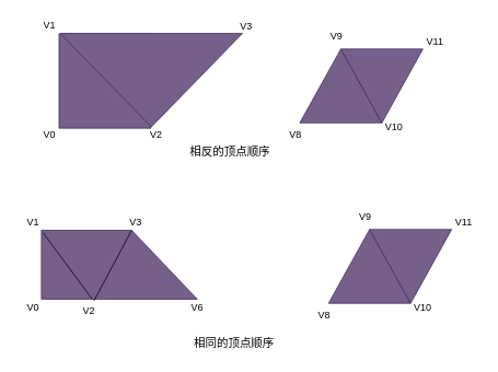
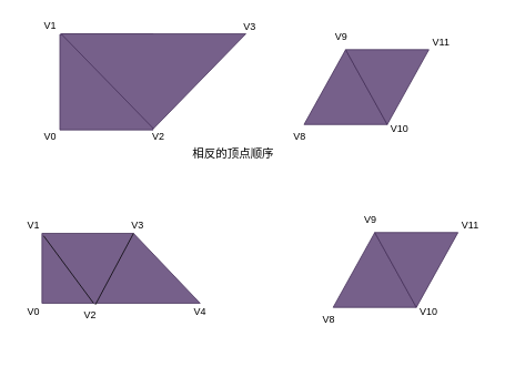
  <mxCell id="0" />
  <mxCell id="1" parent="0" />
  <mxCell id="2" value="" style="triangle;whiteSpace=wrap;html=1;rotation=-90;fillColor=#76608a;strokeColor=#432D57;fontColor=#ffffff;" vertex="1" parent="1"><mxGeometry x="370" y="54" width="90" height="100" as="geometry" /></mxCell>
  <mxCell id="3" value="" style="triangle;whiteSpace=wrap;html=1;rotation=90;fillColor=#76608a;strokeColor=#432D57;fontColor=#ffffff;" vertex="1" parent="1"><mxGeometry x="420" y="54" width="90" height="100" as="geometry" /></mxCell>
  <mxCell id="4" value="" style="shape=manualInput;whiteSpace=wrap;html=1;rotation=-90;direction=west;size=0;fillColor=#76608a;strokeColor=#432D57;fontColor=#ffffff;" vertex="1" parent="1"><mxGeometry x="70" y="42" width="115" height="112" as="geometry" /></mxCell>
  <mxCell id="5" value="" style="triangle;whiteSpace=wrap;html=1;rotation=0;direction=south;fillColor=#76608a;strokeColor=#432D57;fontColor=#ffffff;" vertex="1" parent="1"><mxGeometry x="73" y="40" width="222" height="114" as="geometry" /></mxCell>
  <mxCell id="6" value="V0" style="text;html=1;strokeColor=none;fillColor=none;align=center;verticalAlign=middle;whiteSpace=wrap;rounded=0;" vertex="1" parent="1"><mxGeometry x="40" y="154" width="40" height="20" as="geometry" /></mxCell>
  <mxCell id="7" value="V1" style="text;html=1;strokeColor=none;fillColor=none;align=center;verticalAlign=middle;whiteSpace=wrap;rounded=0;" vertex="1" parent="1"><mxGeometry x="40" y="20" width="40" height="20" as="geometry" /></mxCell>
  <mxCell id="8" value="V3" style="text;html=1;strokeColor=none;fillColor=none;align=center;verticalAlign=middle;whiteSpace=wrap;rounded=0;" vertex="1" parent="1"><mxGeometry x="280" y="22" width="40" height="20" as="geometry" /></mxCell>
  <mxCell id="9" value="V2" style="text;html=1;strokeColor=none;fillColor=none;align=center;verticalAlign=middle;whiteSpace=wrap;rounded=0;" vertex="1" parent="1"><mxGeometry x="170" y="154" width="40" height="20" as="geometry" /></mxCell>
  <mxCell id="10" value="V8" style="text;html=1;strokeColor=none;fillColor=none;align=center;verticalAlign=middle;whiteSpace=wrap;rounded=0;" vertex="1" parent="1"><mxGeometry x="340" y="154" width="40" height="20" as="geometry" /></mxCell>
  <mxCell id="11" value="V10" style="text;html=1;strokeColor=none;fillColor=none;align=center;verticalAlign=middle;whiteSpace=wrap;rounded=0;" vertex="1" parent="1"><mxGeometry x="460" y="144" width="40" height="20" as="geometry" /></mxCell>
  <mxCell id="12" value="V11" style="text;html=1;strokeColor=none;fillColor=none;align=center;verticalAlign=middle;whiteSpace=wrap;rounded=0;" vertex="1" parent="1"><mxGeometry x="510" y="40" width="40" height="20" as="geometry" /></mxCell>
  <mxCell id="13" value="V9" style="text;html=1;strokeColor=none;fillColor=none;align=center;verticalAlign=middle;whiteSpace=wrap;rounded=0;" vertex="1" parent="1"><mxGeometry x="390" y="34" width="40" height="20" as="geometry" /></mxCell>
  <mxCell id="14" value="" style="triangle;whiteSpace=wrap;html=1;rotation=-90;fillColor=#76608a;strokeColor=#432D57;fontColor=#ffffff;" vertex="1" parent="1"><mxGeometry x="405" y="274" width="90" height="100" as="geometry" /></mxCell>
  <mxCell id="15" value="" style="triangle;whiteSpace=wrap;html=1;rotation=90;fillColor=#76608a;strokeColor=#432D57;fontColor=#ffffff;" vertex="1" parent="1"><mxGeometry x="455" y="274" width="90" height="100" as="geometry" /></mxCell>
  <mxCell id="16" value="V8" style="text;html=1;strokeColor=none;fillColor=none;align=center;verticalAlign=middle;whiteSpace=wrap;rounded=0;" vertex="1" parent="1"><mxGeometry x="375" y="374" width="40" height="20" as="geometry" /></mxCell>
  <mxCell id="17" value="V10" style="text;html=1;strokeColor=none;fillColor=none;align=center;verticalAlign=middle;whiteSpace=wrap;rounded=0;" vertex="1" parent="1"><mxGeometry x="495" y="364" width="40" height="20" as="geometry" /></mxCell>
  <mxCell id="18" value="V11" style="text;html=1;strokeColor=none;fillColor=none;align=center;verticalAlign=middle;whiteSpace=wrap;rounded=0;" vertex="1" parent="1"><mxGeometry x="545" y="260" width="40" height="20" as="geometry" /></mxCell>
  <mxCell id="19" value="V9" style="text;html=1;strokeColor=none;fillColor=none;align=center;verticalAlign=middle;whiteSpace=wrap;rounded=0;" vertex="1" parent="1"><mxGeometry x="425" y="254" width="40" height="20" as="geometry" /></mxCell>
  <mxCell id="20" value="" style="shape=manualInput;whiteSpace=wrap;html=1;direction=south;size=80;fillColor=#76608a;strokeColor=#432D57;fontColor=#ffffff;" vertex="1" parent="1"><mxGeometry x="50" y="280" width="190" height="84" as="geometry" /></mxCell>
  <mxCell id="21" value="" style="endArrow=none;html=1;exitX=1;exitY=0.674;exitDx=0;exitDy=0;exitPerimeter=0;" edge="1" parent="1" source="20"><mxGeometry width="50" height="50" relative="1" as="geometry"><mxPoint x="40" y="468" as="sourcePoint" /><mxPoint x="52" y="283" as="targetPoint" /></mxGeometry></mxCell>
  <mxCell id="22" value="" style="endArrow=none;html=1;entryX=-0.024;entryY=0.421;entryDx=0;entryDy=0;entryPerimeter=0;exitX=1.024;exitY=0.663;exitDx=0;exitDy=0;exitPerimeter=0;" edge="1" parent="1" source="20"><mxGeometry width="50" height="50" relative="1" as="geometry"><mxPoint x="130" y="338" as="sourcePoint" /><mxPoint x="160" y="280" as="targetPoint" /></mxGeometry></mxCell>
  <mxCell id="23" value="V0" style="text;html=1;strokeColor=none;fillColor=none;align=center;verticalAlign=middle;whiteSpace=wrap;rounded=0;" vertex="1" parent="1"><mxGeometry x="20" y="364" width="40" height="20" as="geometry" /></mxCell>
  <mxCell id="24" value="V2" style="text;html=1;strokeColor=none;fillColor=none;align=center;verticalAlign=middle;whiteSpace=wrap;rounded=0;" vertex="1" parent="1"><mxGeometry x="87.5" y="368" width="40" height="20" as="geometry" /></mxCell>
- <mxCell id="25" value="V6" style="text;html=1;strokeColor=none;fillColor=none;align=center;verticalAlign=middle;whiteSpace=wrap;rounded=0;" vertex="1" parent="1"><mxGeometry x="220" y="364" width="40" height="20" as="geometry" /></mxCell>
+ <mxCell id="25" value="V4" style="text;html=1;strokeColor=none;fillColor=none;align=center;verticalAlign=middle;whiteSpace=wrap;rounded=0;" vertex="1" parent="1"><mxGeometry x="220" y="364" width="40" height="20" as="geometry" /></mxCell>
  <mxCell id="26" value="V3" style="text;html=1;strokeColor=none;fillColor=none;align=center;verticalAlign=middle;whiteSpace=wrap;rounded=0;" vertex="1" parent="1"><mxGeometry x="145" y="260" width="40" height="20" as="geometry" /></mxCell>
  <mxCell id="27" value="V1" style="text;html=1;strokeColor=none;fillColor=none;align=center;verticalAlign=middle;whiteSpace=wrap;rounded=0;" vertex="1" parent="1"><mxGeometry x="20" y="260" width="40" height="20" as="geometry" /></mxCell>
- <mxCell id="28" value="&lt;font style=&quot;font-size: 14px&quot;&gt;相同的顶点顺序&lt;/font&gt;" style="text;html=1;strokeColor=none;fillColor=none;align=center;verticalAlign=middle;whiteSpace=wrap;rounded=0;" vertex="1" parent="1"><mxGeometry x="195" y="405" width="180" height="26" as="geometry" /></mxCell>
  <mxCell id="29" value="&lt;font style=&quot;font-size: 14px&quot;&gt;相反的顶点顺序&lt;/font&gt;" style="text;html=1;strokeColor=none;fillColor=none;align=center;verticalAlign=middle;whiteSpace=wrap;rounded=0;" vertex="1" parent="1"><mxGeometry x="195" y="164" width="170" height="40" as="geometry" /></mxCell>
